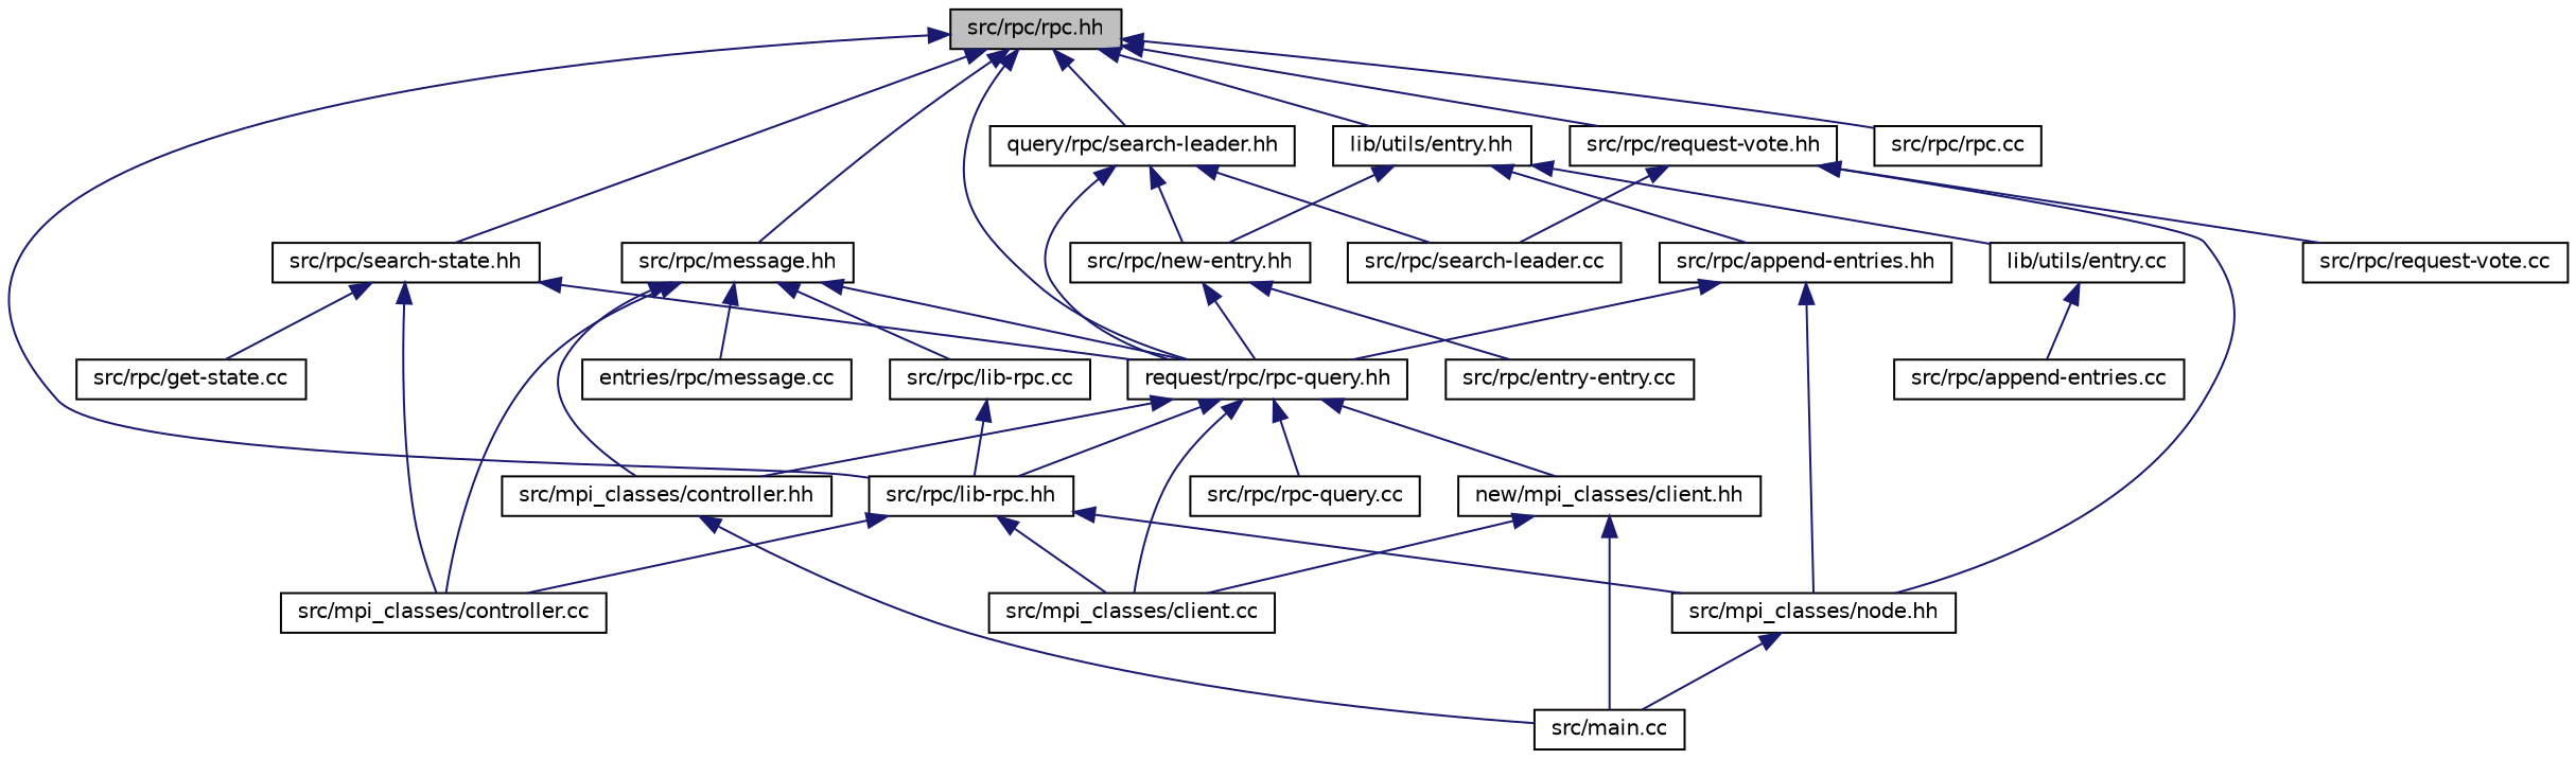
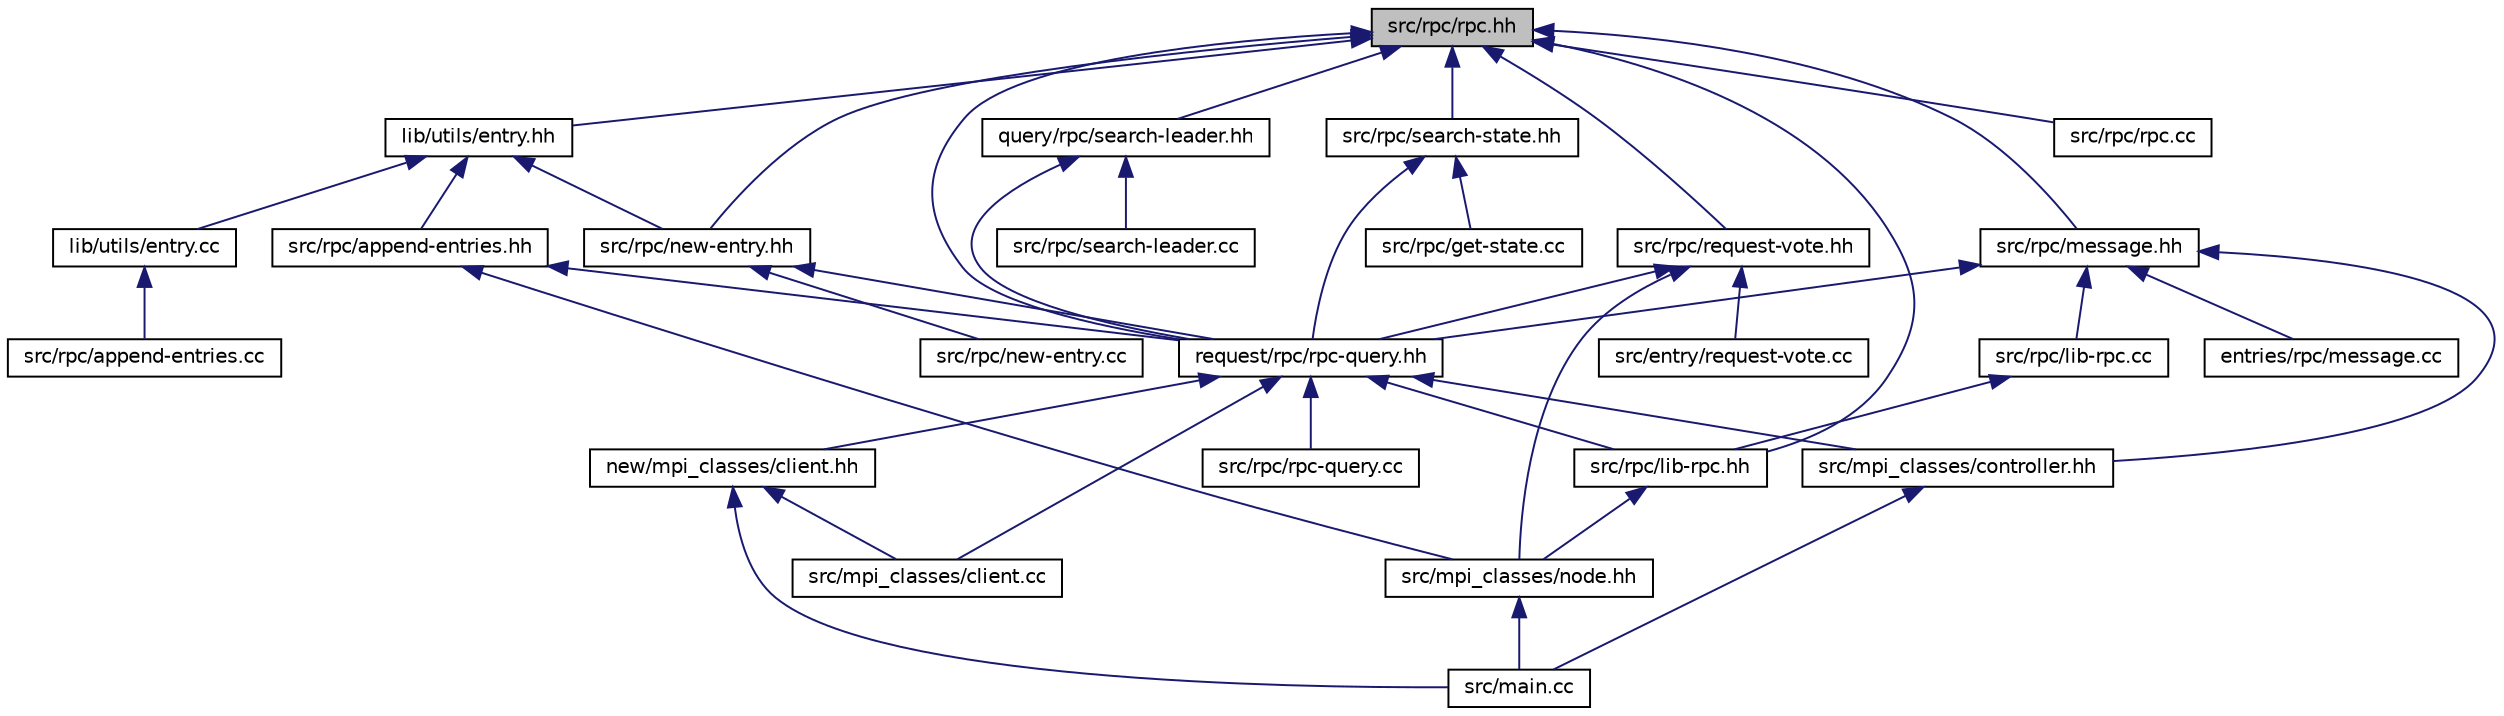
  digraph {
    node [color=black fillcolor=white fontname=Helvetica fontsize=10 shape=record style=filled]
    edge [color=midnightblue dir=back fontname=Helvetica fontsize=10 labelfontname=Helvetica labelfontsize=10 style=solid]
    n1 [fillcolor=grey75 fontcolor=black height=0.2 label="src/rpc/rpc.hh" width=0.4]
    n2 [height=0.2 label="lib/utils/entry.hh" width=0.4]
    n3 [height=0.2 label="request/rpc/rpc-query.hh" width=0.4]
    n4 [height=0.2 label="src/rpc/lib-rpc.hh" width=0.4]
    n5 [height=0.2 label="src/rpc/new-entry.hh" width=0.4]
    n6 [height=0.2 label="src/rpc/search-state.hh" width=0.4]
    n7 [height=0.2 label="src/rpc/message.hh" width=0.4]
    n8 [height=0.2 label="src/rpc/request-vote.hh" width=0.4]
    n9 [height=0.2 label="query/rpc/search-leader.hh" width=0.4]
    n10 [height=0.2 label="src/rpc/rpc.cc" width=0.4]
    n11 [height=0.2 label="src/rpc/append-entries.hh" width=0.4]
    n12 [height=0.2 label="lib/utils/entry.cc" width=0.4]
    n13 [height=0.2 label="src/mpi_classes/node.hh" width=0.4]
    n14 [height=0.2 label="new/mpi_classes/client.hh" width=0.4]
    n15 [height=0.2 label="src/mpi_classes/client.cc" width=0.4]
    n16 [height=0.2 label="src/mpi_classes/controller.hh" width=0.4]
    n17 [height=0.2 label="src/rpc/rpc-query.cc" width=0.4]
-   n18 [height=0.2 label="src/mpi_classes/controller.cc" width=0.4]
-   n19 [height=0.2 label="src/rpc/entry-entry.cc" width=0.4]
+   n19 [height=0.2 label="src/rpc/new-entry.cc" width=0.4]
    n20 [height=0.2 label="src/rpc/get-state.cc" width=0.4]
    n21 [height=0.2 label="src/rpc/lib-rpc.cc" width=0.4]
    n22 [height=0.2 label="entries/rpc/message.cc" width=0.4]
-   n23 [height=0.2 label="src/rpc/request-vote.cc" width=0.4]
+   n23 [height=0.2 label="src/entry/request-vote.cc" width=0.4]
    n24 [height=0.2 label="src/rpc/search-leader.cc" width=0.4]
    n25 [height=0.2 label="src/rpc/append-entries.cc" width=0.4]
    n26 [height=0.2 label="src/main.cc" width=0.4]
    n1 -> n2
    n1 -> n3
    n1 -> n4
-   n9 -> n5
+   n1 -> n5
    n1 -> n6
    n1 -> n7
    n1 -> n8
    n1 -> n9
    n1 -> n10
    n2 -> n5
    n2 -> n11
    n2 -> n12
    n3 -> n4
    n3 -> n14
    n3 -> n15
    n3 -> n16
    n3 -> n17
    n4 -> n13
-   n4 -> n15
-   n4 -> n18
    n5 -> n3
    n5 -> n19
    n6 -> n3
-   n6 -> n18
    n6 -> n20
    n7 -> n3
    n7 -> n16
-   n7 -> n18
    n7 -> n21
    n7 -> n22
-   n8 -> n24
+   n8 -> n3
    n8 -> n13
    n8 -> n23
    n9 -> n3
    n9 -> n24
    n11 -> n3
    n11 -> n13
    n12 -> n25
    n13 -> n26
    n14 -> n15
    n14 -> n26
    n16 -> n26
    n21 -> n4
  }
